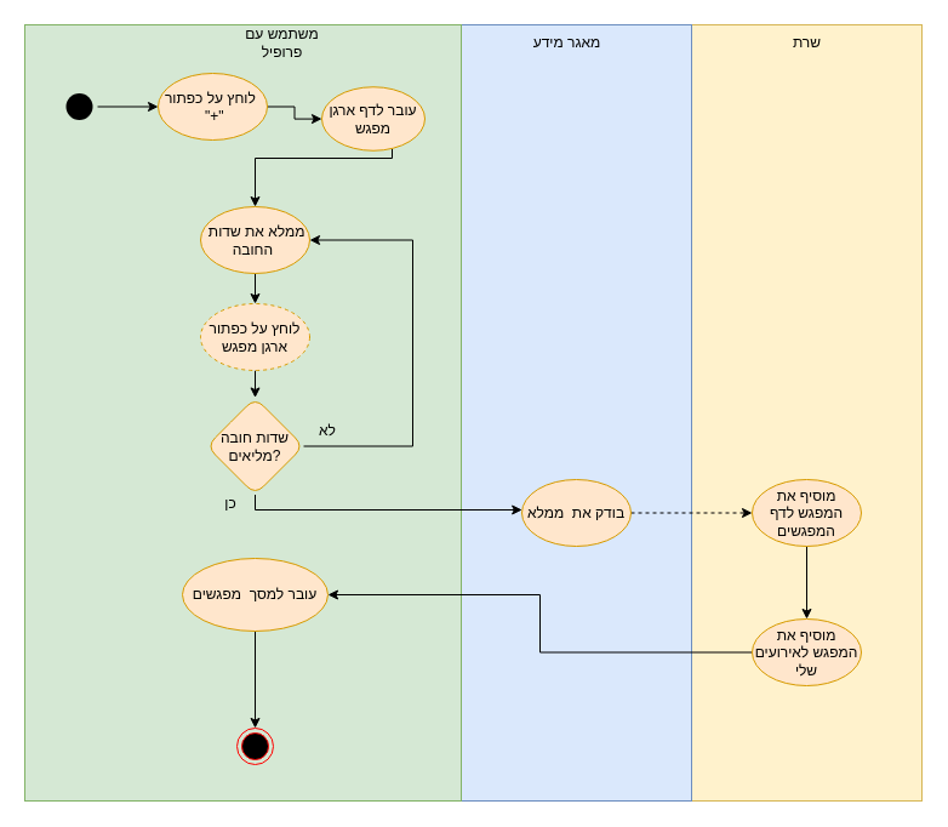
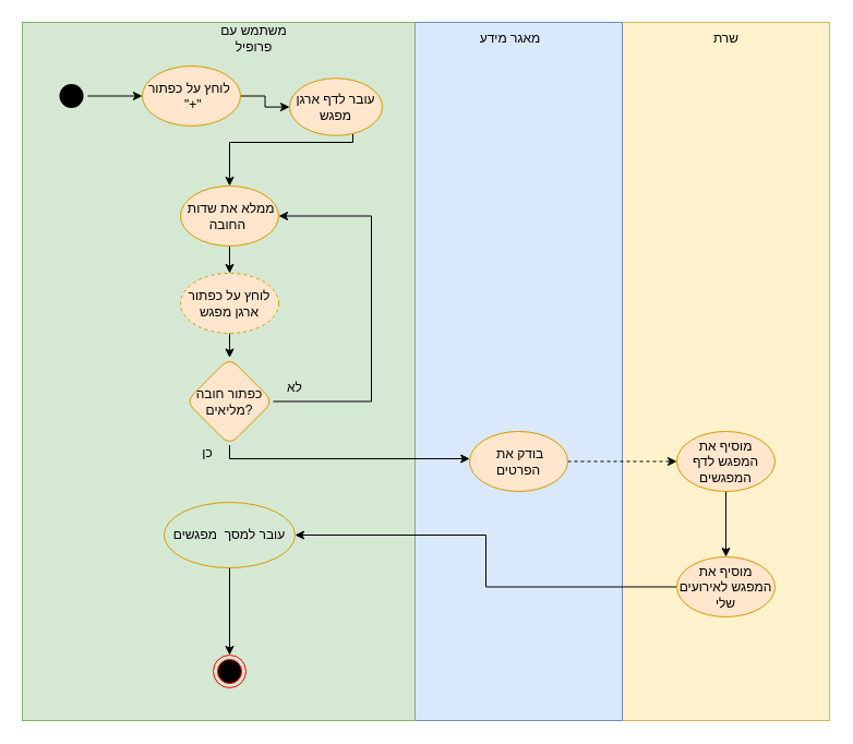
  <mxCell id="0" />
  <mxCell id="1" parent="0" />
  <mxCell id="2" value="" style="whiteSpace=wrap;html=1;fillColor=#fff2cc;strokeColor=#d6b656;" parent="1" vertex="1"><mxGeometry x="570" y="20" width="190" height="640" as="geometry" /></mxCell>
  <mxCell id="3" value="" style="whiteSpace=wrap;html=1;fillColor=#dae8fc;strokeColor=#6c8ebf;" parent="1" vertex="1"><mxGeometry x="380" y="20" width="190" height="640" as="geometry" /></mxCell>
  <mxCell id="4" value="" style="whiteSpace=wrap;html=1;fillColor=#d5e8d4;strokeColor=#82b366;" parent="1" vertex="1"><mxGeometry x="20" y="20" width="360" height="640" as="geometry" /></mxCell>
  <mxCell id="5" style="edgeStyle=orthogonalEdgeStyle;rounded=0;orthogonalLoop=1;jettySize=auto;html=1;" parent="1" source="6" target="27" edge="1"><mxGeometry relative="1" as="geometry"><Array as="points"><mxPoint x="130" y="88" /><mxPoint x="130" y="88" /></Array></mxGeometry></mxCell>
  <mxCell id="6" value="" style="ellipse;html=1;shape=endState;fillColor=#000000;strokeColor=none;" parent="1" vertex="1"><mxGeometry x="50" y="72.5" width="30" height="30" as="geometry" /></mxCell>
  <mxCell id="7" value="" style="edgeStyle=orthogonalEdgeStyle;rounded=0;orthogonalLoop=1;jettySize=auto;html=1;" parent="1" source="8" target="10" edge="1"><mxGeometry relative="1" as="geometry"><mxPoint x="215" y="115" as="sourcePoint" /><mxPoint x="215" y="195" as="targetPoint" /><Array as="points"><mxPoint x="195" y="195" /><mxPoint x="185" y="195" /></Array></mxGeometry></mxCell>
  <mxCell id="8" value="ממלא את שדות&amp;nbsp; החובה&amp;nbsp;" style="ellipse;whiteSpace=wrap;html=1;rounded=1;fillColor=#ffe6cc;strokeColor=#d79b00;" parent="1" vertex="1"><mxGeometry x="165" y="170" width="90" height="55" as="geometry" /></mxCell>
  <mxCell id="9" value="" style="edgeStyle=orthogonalEdgeStyle;rounded=0;orthogonalLoop=1;jettySize=auto;html=1;" parent="1" source="10" target="13" edge="1"><mxGeometry relative="1" as="geometry" /></mxCell>
  <mxCell id="10" value="לוחץ על כפתור ארגן מפגש" style="ellipse;whiteSpace=wrap;html=1;rounded=1;fillColor=#ffe6cc;strokeColor=#d79b00;dashed=1;" parent="1" vertex="1"><mxGeometry x="165" y="250" width="90" height="55" as="geometry" /></mxCell>
  <mxCell id="11" style="edgeStyle=orthogonalEdgeStyle;rounded=0;orthogonalLoop=1;jettySize=auto;html=1;" parent="1" source="13" target="8" edge="1"><mxGeometry relative="1" as="geometry"><mxPoint x="325" y="225" as="targetPoint" /><Array as="points"><mxPoint x="340" y="367.5" /><mxPoint x="340" y="197.5" /></Array></mxGeometry></mxCell>
  <mxCell id="12" style="edgeStyle=orthogonalEdgeStyle;rounded=0;orthogonalLoop=1;jettySize=auto;html=1;" parent="1" source="13" target="15" edge="1"><mxGeometry relative="1" as="geometry"><Array as="points"><mxPoint x="210" y="420" /><mxPoint x="495" y="420" /></Array></mxGeometry></mxCell>
- <mxCell id="13" value="שדות חובה מליאים?" style="rhombus;whiteSpace=wrap;html=1;rounded=1;fillColor=#ffe6cc;strokeColor=#d79b00;" parent="1" vertex="1"><mxGeometry x="170" y="327.5" width="80" height="80" as="geometry" /></mxCell>
+ <mxCell id="13" value="כפתור חובה מליאים?" style="rhombus;whiteSpace=wrap;html=1;rounded=1;fillColor=#ffe6cc;strokeColor=#d79b00;" parent="1" vertex="1"><mxGeometry x="170" y="327.5" width="80" height="80" as="geometry" /></mxCell>
  <mxCell id="14" style="edgeStyle=orthogonalEdgeStyle;rounded=0;orthogonalLoop=1;jettySize=auto;html=1;dashed=1;" parent="1" source="15" target="17" edge="1"><mxGeometry relative="1" as="geometry" /></mxCell>
- <mxCell id="15" value="בודק את&amp;nbsp; ממלא" style="ellipse;whiteSpace=wrap;html=1;rounded=1;fillColor=#ffe6cc;strokeColor=#d79b00;" parent="1" vertex="1"><mxGeometry x="430" y="395" width="90" height="55" as="geometry" /></mxCell>
+ <mxCell id="15" value="בודק את&amp;nbsp; הפרטים" style="ellipse;whiteSpace=wrap;html=1;rounded=1;fillColor=#ffe6cc;strokeColor=#d79b00;" parent="1" vertex="1"><mxGeometry x="430" y="395" width="90" height="55" as="geometry" /></mxCell>
  <mxCell id="16" style="edgeStyle=orthogonalEdgeStyle;rounded=0;orthogonalLoop=1;jettySize=auto;html=1;" parent="1" source="17" target="31" edge="1"><mxGeometry relative="1" as="geometry" /></mxCell>
  <mxCell id="17" value="מוסיף את המפגש לדף המפגשים" style="ellipse;whiteSpace=wrap;html=1;rounded=1;fillColor=#ffe6cc;strokeColor=#d79b00;" parent="1" vertex="1"><mxGeometry x="620" y="395" width="90" height="55" as="geometry" /></mxCell>
  <mxCell id="18" style="edgeStyle=orthogonalEdgeStyle;rounded=0;orthogonalLoop=1;jettySize=auto;html=1;" parent="1" source="19" target="20" edge="1"><mxGeometry relative="1" as="geometry" /></mxCell>
- <mxCell id="19" value="עובר למסך&amp;nbsp; מפגשים" style="ellipse;whiteSpace=wrap;html=1;fillColor=#ffe6cc;strokeColor=#d79b00;rounded=1;" parent="1" vertex="1"><mxGeometry x="150" y="460" width="120" height="60" as="geometry" /></mxCell>
+ <mxCell id="19" value="עובר למסך&amp;nbsp; מפגשים" style="ellipse;whiteSpace=wrap;html=1;fillColor=#d5e8d4;strokeColor=#d79b00;rounded=1;" parent="1" vertex="1"><mxGeometry x="150" y="460" width="120" height="60" as="geometry" /></mxCell>
  <mxCell id="20" value="" style="ellipse;html=1;shape=endState;fillColor=#000000;strokeColor=#ff0000;rounded=1;" parent="1" vertex="1"><mxGeometry x="195" y="600" width="30" height="30" as="geometry" /></mxCell>
  <mxCell id="21" value="לא" style="text;html=1;strokeColor=none;fillColor=none;align=center;verticalAlign=middle;whiteSpace=wrap;rounded=0;" parent="1" vertex="1"><mxGeometry x="240" y="340" width="60" height="30" as="geometry" /></mxCell>
  <mxCell id="22" value="כן" style="text;html=1;strokeColor=none;fillColor=none;align=center;verticalAlign=middle;whiteSpace=wrap;rounded=0;" parent="1" vertex="1"><mxGeometry x="160" y="400" width="60" height="30" as="geometry" /></mxCell>
  <mxCell id="23" value="משתמש עם פרופיל" style="text;html=1;strokeColor=none;fillColor=none;align=center;verticalAlign=middle;whiteSpace=wrap;rounded=0;" parent="1" vertex="1"><mxGeometry x="185" y="20" width="95" height="30" as="geometry" /></mxCell>
  <mxCell id="24" value="מאגר מידע" style="text;html=1;strokeColor=none;fillColor=none;align=center;verticalAlign=middle;whiteSpace=wrap;rounded=0;" parent="1" vertex="1"><mxGeometry x="420" y="20" width="95" height="30" as="geometry" /></mxCell>
  <mxCell id="25" value="שרת" style="text;html=1;strokeColor=none;fillColor=none;align=center;verticalAlign=middle;whiteSpace=wrap;rounded=0;" parent="1" vertex="1"><mxGeometry x="617.5" y="20" width="95" height="30" as="geometry" /></mxCell>
  <mxCell id="26" value="" style="edgeStyle=orthogonalEdgeStyle;rounded=0;orthogonalLoop=1;jettySize=auto;html=1;" parent="1" source="27" target="29" edge="1"><mxGeometry relative="1" as="geometry" /></mxCell>
  <mxCell id="27" value="לוחץ על כפתור&amp;nbsp; &amp;nbsp;&quot;+&quot;" style="ellipse;whiteSpace=wrap;html=1;rounded=1;fillColor=#ffe6cc;strokeColor=#d79b00;" parent="1" vertex="1"><mxGeometry x="130" y="60" width="90" height="55" as="geometry" /></mxCell>
  <mxCell id="28" style="edgeStyle=orthogonalEdgeStyle;rounded=0;orthogonalLoop=1;jettySize=auto;html=1;" parent="1" source="29" target="8" edge="1"><mxGeometry relative="1" as="geometry"><Array as="points"><mxPoint x="323" y="130" /><mxPoint x="210" y="130" /></Array></mxGeometry></mxCell>
  <mxCell id="29" value="עובר לדף ארגן מפגש" style="ellipse;whiteSpace=wrap;html=1;fillColor=#ffe6cc;strokeColor=#d79b00;rounded=1;" parent="1" vertex="1"><mxGeometry x="265" y="71.25" width="85" height="52.5" as="geometry" /></mxCell>
  <mxCell id="30" style="edgeStyle=orthogonalEdgeStyle;rounded=0;orthogonalLoop=1;jettySize=auto;html=1;" parent="1" source="31" target="19" edge="1"><mxGeometry relative="1" as="geometry" /></mxCell>
  <mxCell id="31" value="מוסיף את המפגש לאירועים שלי" style="ellipse;whiteSpace=wrap;html=1;rounded=1;fillColor=#ffe6cc;strokeColor=#d79b00;" parent="1" vertex="1"><mxGeometry x="620" y="510" width="90" height="55" as="geometry" /></mxCell>
